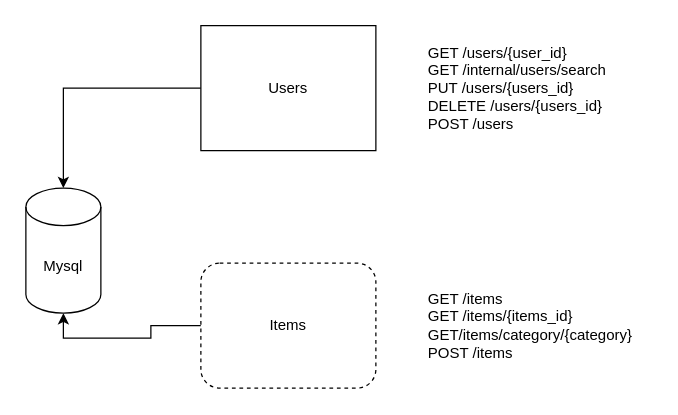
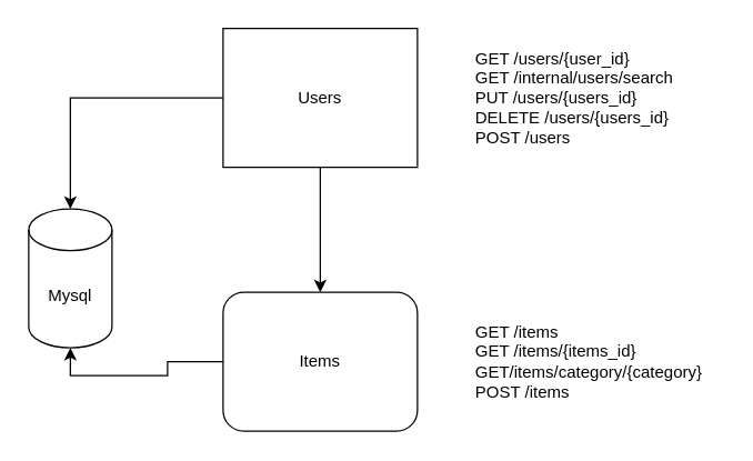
  <mxCell id="0" />
  <mxCell id="1" parent="0" />
  <mxCell id="2" style="edgeStyle=orthogonalEdgeStyle;rounded=0;orthogonalLoop=1;jettySize=auto;html=1;entryX=0.5;entryY=1;entryDx=0;entryDy=0;entryPerimeter=0;" edge="1" parent="1" source="3" target="9"><mxGeometry relative="1" as="geometry" /></mxCell>
- <mxCell id="3" value="Items" style="rounded=1;whiteSpace=wrap;html=1;dashed=1;" vertex="1" parent="1"><mxGeometry x="160" y="210" width="140" height="100" as="geometry" /></mxCell>
+ <mxCell id="3" value="Items" style="rounded=1;whiteSpace=wrap;html=1;" vertex="1" parent="1"><mxGeometry x="160" y="210" width="140" height="100" as="geometry" /></mxCell>
  <mxCell id="4" value="GET /items&lt;br&gt;GET /items/{items_id}&lt;br&gt;GET/items/category/{category}&lt;br&gt;POST /items" style="text;html=1;align=left;verticalAlign=middle;resizable=0;points=[];autosize=1;" vertex="1" parent="1"><mxGeometry x="340" y="230" width="180" height="60" as="geometry" /></mxCell>
  <mxCell id="5" style="edgeStyle=orthogonalEdgeStyle;rounded=0;orthogonalLoop=1;jettySize=auto;html=1;entryX=0.5;entryY=0;entryDx=0;entryDy=0;entryPerimeter=0;" edge="1" parent="1" source="7" target="9"><mxGeometry relative="1" as="geometry" /></mxCell>
+ <mxCell id="6" style="edgeStyle=orthogonalEdgeStyle;rounded=0;orthogonalLoop=1;jettySize=auto;html=1;" edge="1" parent="1" source="7" target="3"><mxGeometry relative="1" as="geometry" /></mxCell>
  <mxCell id="7" value="Users" style="whiteSpace=wrap;html=1;rounded=0;" vertex="1" parent="1"><mxGeometry x="160" y="20" width="140" height="100" as="geometry" /></mxCell>
  <mxCell id="8" value="GET /users/{user_id}&lt;br&gt;GET /internal/users/search&lt;br&gt;PUT /users/{users_id}&lt;br&gt;DELETE /users/{users_id}&lt;br&gt;POST /users" style="text;html=1;align=left;verticalAlign=middle;resizable=0;points=[];autosize=1;" vertex="1" parent="1"><mxGeometry x="340" y="30" width="160" height="80" as="geometry" /></mxCell>
  <mxCell id="9" value="Mysql" style="shape=cylinder3;whiteSpace=wrap;html=1;boundedLbl=1;backgroundOutline=1;size=15;" vertex="1" parent="1"><mxGeometry x="20" y="150" width="60" height="100" as="geometry" /></mxCell>
